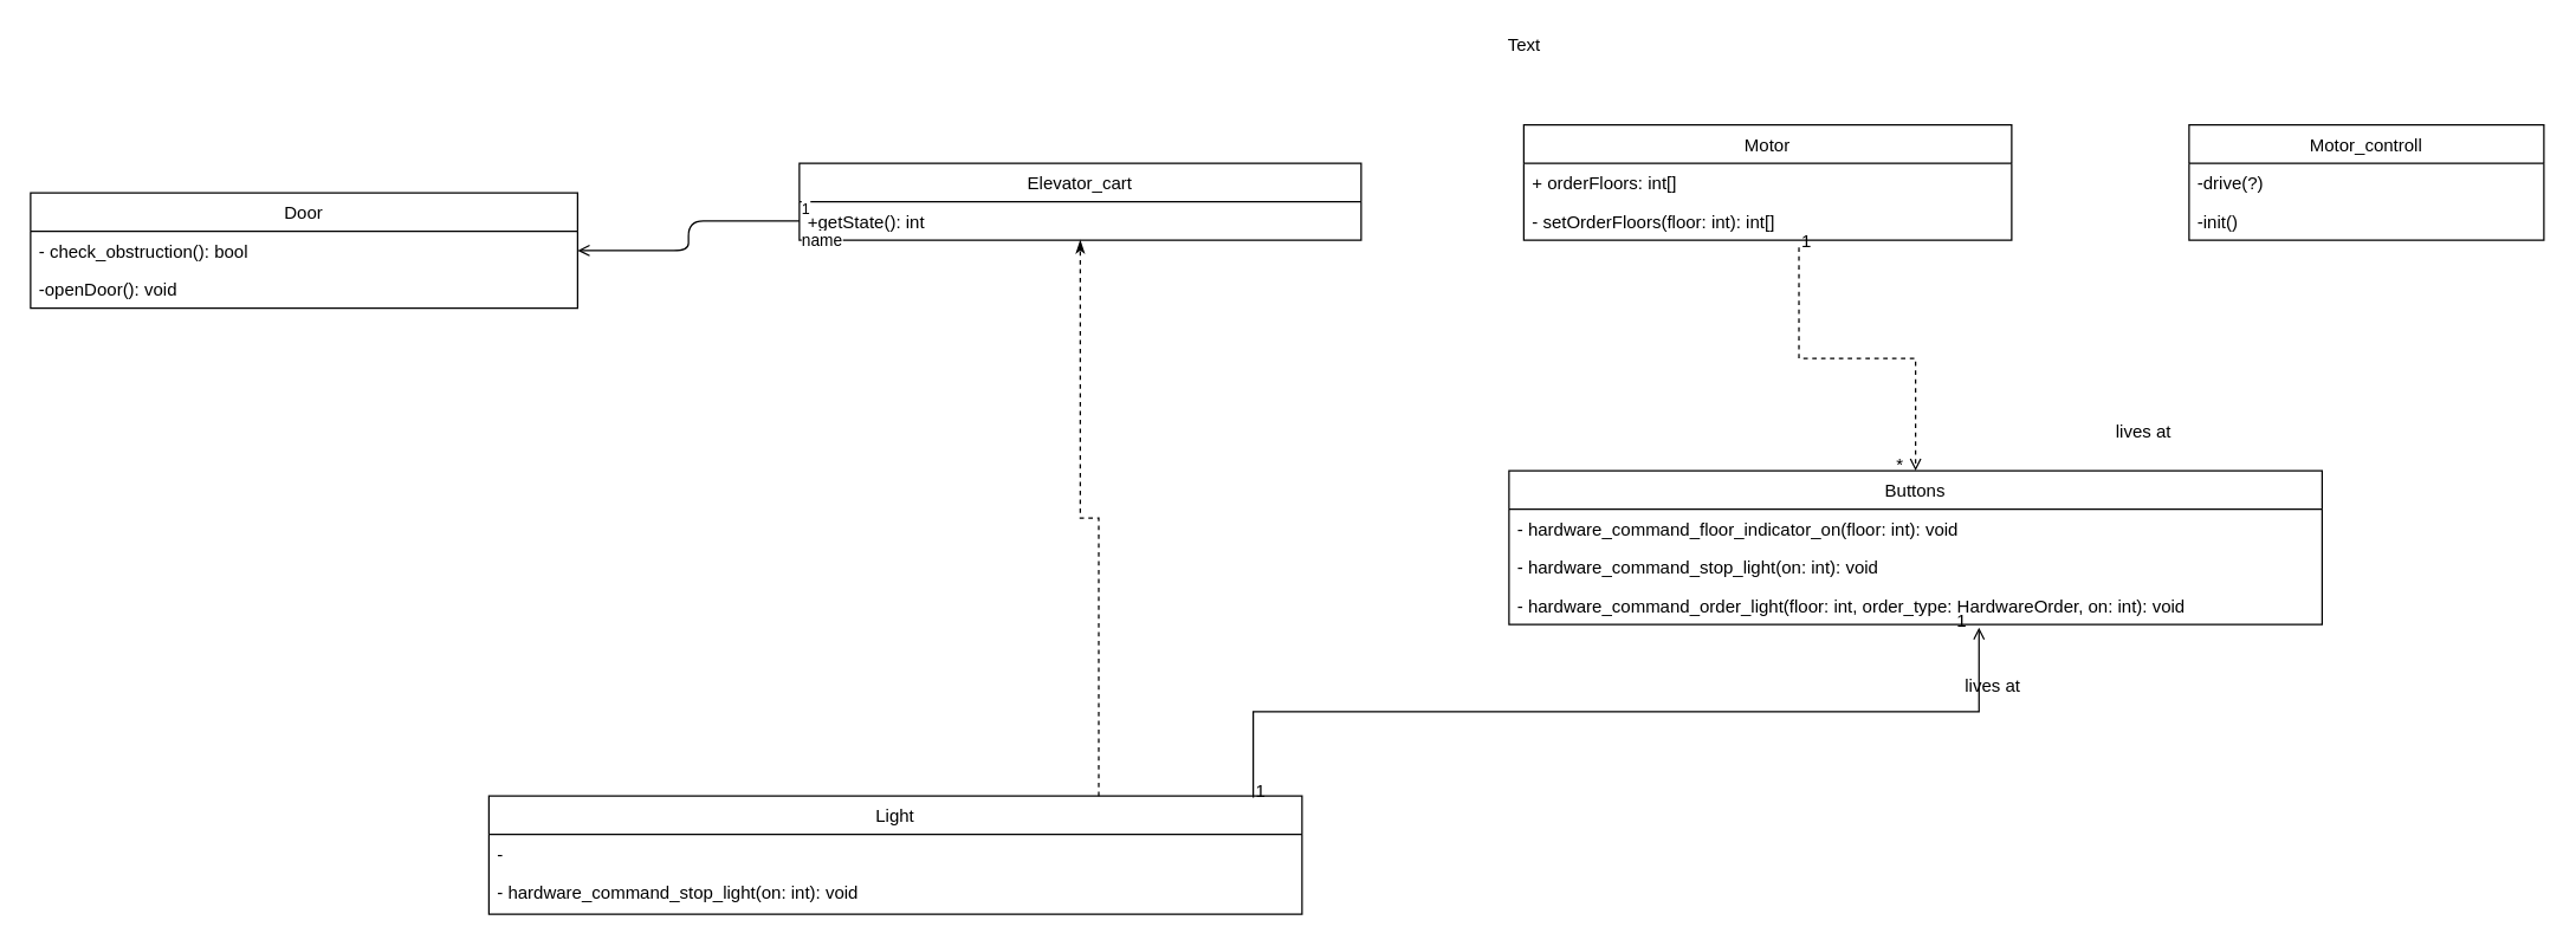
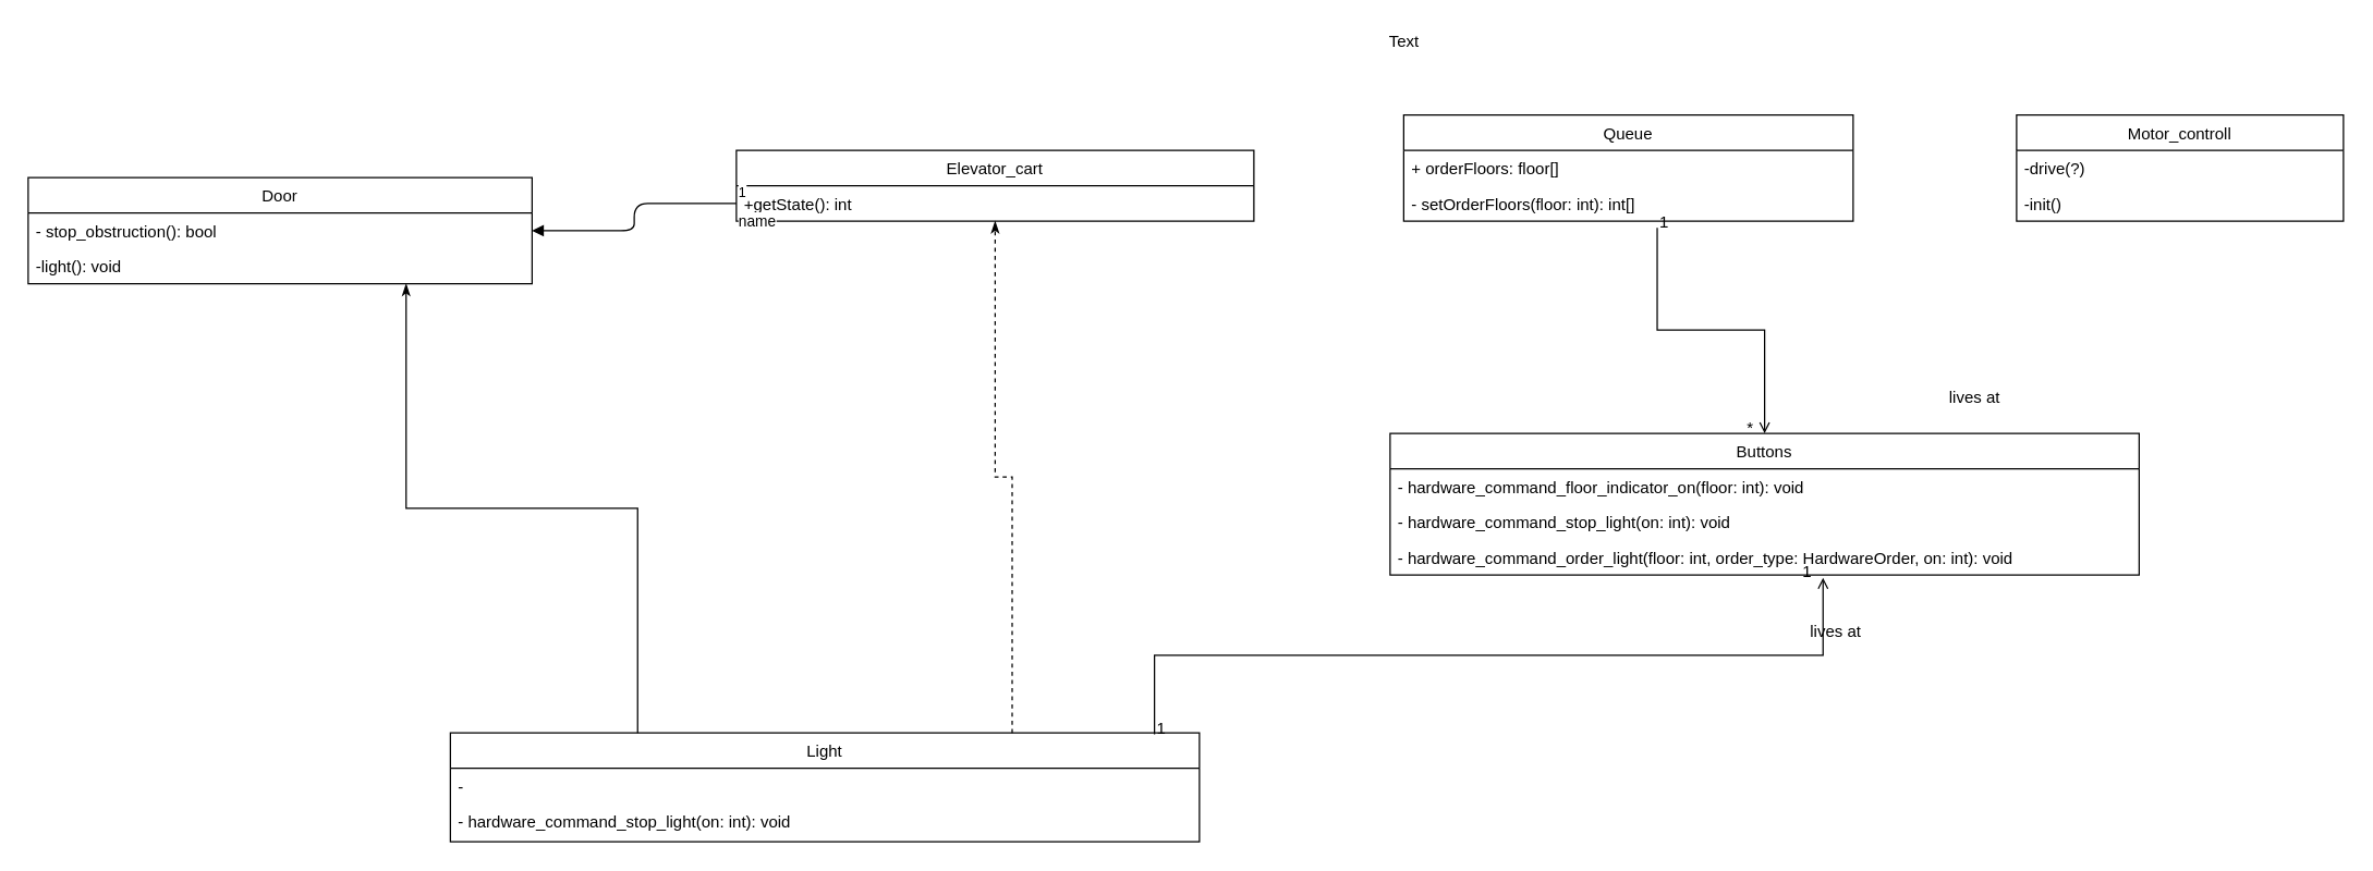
  <mxCell id="0" />
  <mxCell id="1" parent="0" />
- <mxCell id="2" value="" style="endArrow=open;shadow=0;strokeWidth=1;strokeColor=#000000;rounded=0;endFill=1;edgeStyle=elbowEdgeStyle;elbow=vertical;entryX=0.5;entryY=0;entryDx=0;entryDy=0;exitX=0.564;exitY=1.192;exitDx=0;exitDy=0;exitPerimeter=0;dashed=1;" parent="1" source="10" target="22" edge="1"><mxGeometry x="0.5" y="41" relative="1" as="geometry"><mxPoint x="1250" y="248" as="sourcePoint" /><mxPoint x="1270" y="274" as="targetPoint" /><mxPoint x="-40" y="32" as="offset" /></mxGeometry></mxCell>
+ <mxCell id="2" value="" style="endArrow=open;shadow=0;strokeWidth=1;strokeColor=#000000;rounded=0;endFill=1;edgeStyle=elbowEdgeStyle;elbow=vertical;entryX=0.5;entryY=0;entryDx=0;entryDy=0;exitX=0.564;exitY=1.192;exitDx=0;exitDy=0;exitPerimeter=0;" parent="1" source="10" target="22" edge="1"><mxGeometry x="0.5" y="41" relative="1" as="geometry"><mxPoint x="1250" y="248" as="sourcePoint" /><mxPoint x="1270" y="274" as="targetPoint" /><mxPoint x="-40" y="32" as="offset" /></mxGeometry></mxCell>
  <mxCell id="3" value="1" style="resizable=0;align=left;verticalAlign=bottom;labelBackgroundColor=none;fontSize=12;" parent="2" connectable="0" vertex="1"><mxGeometry x="-1" relative="1" as="geometry"><mxPoint y="4" as="offset" /></mxGeometry></mxCell>
  <mxCell id="4" value="*" style="resizable=0;align=right;verticalAlign=bottom;labelBackgroundColor=none;fontSize=12;" parent="2" connectable="0" vertex="1"><mxGeometry x="1" relative="1" as="geometry"><mxPoint x="-7" y="4" as="offset" /></mxGeometry></mxCell>
  <mxCell id="5" value="lives at" style="text;html=1;resizable=0;points=[];;align=center;verticalAlign=middle;labelBackgroundColor=none;rounded=0;shadow=0;strokeWidth=1;fontSize=12;" parent="2" vertex="1" connectable="0"><mxGeometry x="0.5" y="49" relative="1" as="geometry"><mxPoint x="104" y="31" as="offset" /></mxGeometry></mxCell>
  <mxCell id="6" value="Elevator_cart" style="swimlane;fontStyle=0;childLayout=stackLayout;horizontal=1;startSize=26;fillColor=none;horizontalStack=0;resizeParent=1;resizeParentMax=0;resizeLast=0;collapsible=1;marginBottom=0;" parent="1" vertex="1"><mxGeometry x="540" y="110" width="380" height="52" as="geometry"><mxRectangle x="580" y="680" width="60" height="26" as="alternateBounds" /></mxGeometry></mxCell>
  <mxCell id="7" value="+getState(): int" style="text;strokeColor=none;fillColor=none;align=left;verticalAlign=top;spacingLeft=4;spacingRight=4;overflow=hidden;rotatable=0;points=[[0,0.5],[1,0.5]];portConstraint=eastwest;" vertex="1" parent="6"><mxGeometry y="26" width="380" height="26" as="geometry" /></mxCell>
- <mxCell id="8" value="Motor" style="swimlane;fontStyle=0;childLayout=stackLayout;horizontal=1;startSize=26;fillColor=none;horizontalStack=0;resizeParent=1;resizeParentMax=0;resizeLast=0;collapsible=1;marginBottom=0;" vertex="1" parent="1"><mxGeometry x="1030" y="84" width="330" height="78" as="geometry" /></mxCell>
- <mxCell id="9" value="+ orderFloors: int[]" style="text;strokeColor=none;fillColor=none;align=left;verticalAlign=top;spacingLeft=4;spacingRight=4;overflow=hidden;rotatable=0;points=[[0,0.5],[1,0.5]];portConstraint=eastwest;" vertex="1" parent="8"><mxGeometry y="26" width="330" height="26" as="geometry" /></mxCell>
+ <mxCell id="8" value="Queue" style="swimlane;fontStyle=0;childLayout=stackLayout;horizontal=1;startSize=26;fillColor=none;horizontalStack=0;resizeParent=1;resizeParentMax=0;resizeLast=0;collapsible=1;marginBottom=0;" vertex="1" parent="1"><mxGeometry x="1030" y="84" width="330" height="78" as="geometry" /></mxCell>
+ <mxCell id="9" value="+ orderFloors: floor[]" style="text;strokeColor=none;fillColor=none;align=left;verticalAlign=top;spacingLeft=4;spacingRight=4;overflow=hidden;rotatable=0;points=[[0,0.5],[1,0.5]];portConstraint=eastwest;" vertex="1" parent="8"><mxGeometry y="26" width="330" height="26" as="geometry" /></mxCell>
  <mxCell id="10" value="- setOrderFloors(floor: int): int[]" style="text;strokeColor=none;fillColor=none;align=left;verticalAlign=top;spacingLeft=4;spacingRight=4;overflow=hidden;rotatable=0;points=[[0,0.5],[1,0.5]];portConstraint=eastwest;" vertex="1" parent="8"><mxGeometry y="52" width="330" height="26" as="geometry" /></mxCell>
  <mxCell id="11" style="edgeStyle=orthogonalEdgeStyle;rounded=0;orthogonalLoop=1;jettySize=auto;html=1;exitX=0.75;exitY=0;exitDx=0;exitDy=0;entryX=0.5;entryY=1;entryDx=0;entryDy=0;endArrow=classicThin;endFill=1;dashed=1;" edge="1" parent="1" source="13" target="6"><mxGeometry relative="1" as="geometry" /></mxCell>
+ <mxCell id="12" style="edgeStyle=orthogonalEdgeStyle;rounded=0;orthogonalLoop=1;jettySize=auto;html=1;exitX=0.25;exitY=0;exitDx=0;exitDy=0;entryX=0.75;entryY=1;entryDx=0;entryDy=0;endArrow=classicThin;endFill=1;" edge="1" parent="1" source="13" target="16"><mxGeometry relative="1" as="geometry" /></mxCell>
  <mxCell id="13" value="Light" style="swimlane;fontStyle=0;childLayout=stackLayout;horizontal=1;startSize=26;fillColor=none;horizontalStack=0;resizeParent=1;resizeParentMax=0;resizeLast=0;collapsible=1;marginBottom=0;" vertex="1" parent="1"><mxGeometry x="330" y="538" width="550" height="80" as="geometry" /></mxCell>
  <mxCell id="14" value="- " style="text;strokeColor=none;fillColor=none;align=left;verticalAlign=top;spacingLeft=4;spacingRight=4;overflow=hidden;rotatable=0;points=[[0,0.5],[1,0.5]];portConstraint=eastwest;" vertex="1" parent="13"><mxGeometry y="26" width="550" height="26" as="geometry" /></mxCell>
  <mxCell id="15" value="- hardware_command_stop_light(on: int): void" style="text;strokeColor=none;fillColor=none;align=left;verticalAlign=top;spacingLeft=4;spacingRight=4;overflow=hidden;rotatable=0;points=[[0,0.5],[1,0.5]];portConstraint=eastwest;" vertex="1" parent="13"><mxGeometry y="52" width="550" height="28" as="geometry" /></mxCell>
  <mxCell id="16" value="Door" style="swimlane;fontStyle=0;childLayout=stackLayout;horizontal=1;startSize=26;fillColor=none;horizontalStack=0;resizeParent=1;resizeParentMax=0;resizeLast=0;collapsible=1;marginBottom=0;" vertex="1" parent="1"><mxGeometry x="20" y="130" width="370" height="78" as="geometry" /></mxCell>
- <mxCell id="17" value="- check_obstruction(): bool" style="text;strokeColor=none;fillColor=none;align=left;verticalAlign=top;spacingLeft=4;spacingRight=4;overflow=hidden;rotatable=0;points=[[0,0.5],[1,0.5]];portConstraint=eastwest;" vertex="1" parent="16"><mxGeometry y="26" width="370" height="26" as="geometry" /></mxCell>
- <mxCell id="18" value="-openDoor(): void" style="text;strokeColor=none;fillColor=none;align=left;verticalAlign=top;spacingLeft=4;spacingRight=4;overflow=hidden;rotatable=0;points=[[0,0.5],[1,0.5]];portConstraint=eastwest;" vertex="1" parent="16"><mxGeometry y="52" width="370" height="26" as="geometry" /></mxCell>
+ <mxCell id="17" value="- stop_obstruction(): bool" style="text;strokeColor=none;fillColor=none;align=left;verticalAlign=top;spacingLeft=4;spacingRight=4;overflow=hidden;rotatable=0;points=[[0,0.5],[1,0.5]];portConstraint=eastwest;" vertex="1" parent="16"><mxGeometry y="26" width="370" height="26" as="geometry" /></mxCell>
+ <mxCell id="18" value="-light(): void" style="text;strokeColor=none;fillColor=none;align=left;verticalAlign=top;spacingLeft=4;spacingRight=4;overflow=hidden;rotatable=0;points=[[0,0.5],[1,0.5]];portConstraint=eastwest;" vertex="1" parent="16"><mxGeometry y="52" width="370" height="26" as="geometry" /></mxCell>
  <mxCell id="19" value="Motor_controll" style="swimlane;fontStyle=0;childLayout=stackLayout;horizontal=1;startSize=26;fillColor=none;horizontalStack=0;resizeParent=1;resizeParentMax=0;resizeLast=0;collapsible=1;marginBottom=0;" vertex="1" parent="1"><mxGeometry x="1480" y="84" width="240" height="78" as="geometry" /></mxCell>
  <mxCell id="20" value="-drive(?)" style="text;strokeColor=none;fillColor=none;align=left;verticalAlign=top;spacingLeft=4;spacingRight=4;overflow=hidden;rotatable=0;points=[[0,0.5],[1,0.5]];portConstraint=eastwest;" vertex="1" parent="19"><mxGeometry y="26" width="240" height="26" as="geometry" /></mxCell>
  <mxCell id="21" value="-init()" style="text;strokeColor=none;fillColor=none;align=left;verticalAlign=top;spacingLeft=4;spacingRight=4;overflow=hidden;rotatable=0;points=[[0,0.5],[1,0.5]];portConstraint=eastwest;" vertex="1" parent="19"><mxGeometry y="52" width="240" height="26" as="geometry" /></mxCell>
  <mxCell id="22" value="Buttons" style="swimlane;fontStyle=0;childLayout=stackLayout;horizontal=1;startSize=26;fillColor=none;horizontalStack=0;resizeParent=1;resizeParentMax=0;resizeLast=0;collapsible=1;marginBottom=0;" vertex="1" parent="1"><mxGeometry x="1020" y="318" width="550" height="104" as="geometry" /></mxCell>
  <mxCell id="23" value="- hardware_command_floor_indicator_on(floor: int): void" style="text;strokeColor=none;fillColor=none;align=left;verticalAlign=top;spacingLeft=4;spacingRight=4;overflow=hidden;rotatable=0;points=[[0,0.5],[1,0.5]];portConstraint=eastwest;" vertex="1" parent="22"><mxGeometry y="26" width="550" height="26" as="geometry" /></mxCell>
  <mxCell id="24" value="- hardware_command_stop_light(on: int): void" style="text;strokeColor=none;fillColor=none;align=left;verticalAlign=top;spacingLeft=4;spacingRight=4;overflow=hidden;rotatable=0;points=[[0,0.5],[1,0.5]];portConstraint=eastwest;" vertex="1" parent="22"><mxGeometry y="52" width="550" height="26" as="geometry" /></mxCell>
  <mxCell id="25" value="- hardware_command_order_light(floor: int, order_type: HardwareOrder, on: int): void" style="text;strokeColor=none;fillColor=none;align=left;verticalAlign=top;spacingLeft=4;spacingRight=4;overflow=hidden;rotatable=0;points=[[0,0.5],[1,0.5]];portConstraint=eastwest;" vertex="1" parent="22"><mxGeometry y="78" width="550" height="26" as="geometry" /></mxCell>
  <mxCell id="26" value="" style="endArrow=open;shadow=0;strokeWidth=1;strokeColor=#000000;rounded=0;endFill=1;edgeStyle=elbowEdgeStyle;elbow=vertical;entryX=0.578;entryY=1.077;entryDx=0;entryDy=0;exitX=0.94;exitY=0.013;exitDx=0;exitDy=0;entryPerimeter=0;exitPerimeter=0;" edge="1" parent="1" source="13" target="25"><mxGeometry x="0.5" y="41" relative="1" as="geometry"><mxPoint x="1400" y="521.01" as="sourcePoint" /><mxPoint x="1400.08" y="422.002" as="targetPoint" /><mxPoint x="-40" y="32" as="offset" /><Array as="points"><mxPoint x="620" y="481" /><mxPoint x="750" y="481" /></Array></mxGeometry></mxCell>
  <mxCell id="27" value="1" style="resizable=0;align=left;verticalAlign=bottom;labelBackgroundColor=none;fontSize=12;" connectable="0" vertex="1" parent="26"><mxGeometry x="-1" relative="1" as="geometry"><mxPoint y="4" as="offset" /></mxGeometry></mxCell>
  <mxCell id="28" value="1" style="resizable=0;align=right;verticalAlign=bottom;labelBackgroundColor=none;fontSize=12;" connectable="0" vertex="1" parent="26"><mxGeometry x="1" relative="1" as="geometry"><mxPoint x="-7" y="4" as="offset" /></mxGeometry></mxCell>
  <mxCell id="29" value="lives at" style="text;html=1;resizable=0;points=[];;align=center;verticalAlign=middle;labelBackgroundColor=none;rounded=0;shadow=0;strokeWidth=1;fontSize=12;" vertex="1" connectable="0" parent="26"><mxGeometry x="0.5" y="49" relative="1" as="geometry"><mxPoint x="104" y="31" as="offset" /></mxGeometry></mxCell>
- <mxCell id="30" value="name" style="endArrow=open;endFill=1;html=1;edgeStyle=orthogonalEdgeStyle;align=left;verticalAlign=top;exitX=0;exitY=0.5;exitDx=0;exitDy=0;entryX=1;entryY=0.5;entryDx=0;entryDy=0;" edge="1" parent="1" source="7" target="16"><mxGeometry x="-1" relative="1" as="geometry"><mxPoint x="610" y="250" as="sourcePoint" /><mxPoint x="450" y="214" as="targetPoint" /></mxGeometry></mxCell>
+ <mxCell id="30" value="name" style="endArrow=block;endFill=1;html=1;edgeStyle=orthogonalEdgeStyle;align=left;verticalAlign=top;exitX=0;exitY=0.5;exitDx=0;exitDy=0;entryX=1;entryY=0.5;entryDx=0;entryDy=0;" edge="1" parent="1" source="7" target="16"><mxGeometry x="-1" relative="1" as="geometry"><mxPoint x="610" y="250" as="sourcePoint" /><mxPoint x="450" y="214" as="targetPoint" /></mxGeometry></mxCell>
  <mxCell id="31" value="1" style="resizable=0;html=1;align=left;verticalAlign=bottom;labelBackgroundColor=#ffffff;fontSize=10;" connectable="0" vertex="1" parent="30"><mxGeometry x="-1" relative="1" as="geometry" /></mxCell>
  <mxCell id="32" value="Text" style="text;html=1;align=center;verticalAlign=middle;resizable=0;points=[];autosize=1;" vertex="1" parent="1"><mxGeometry x="1010" y="20" width="40" height="20" as="geometry" /></mxCell>
